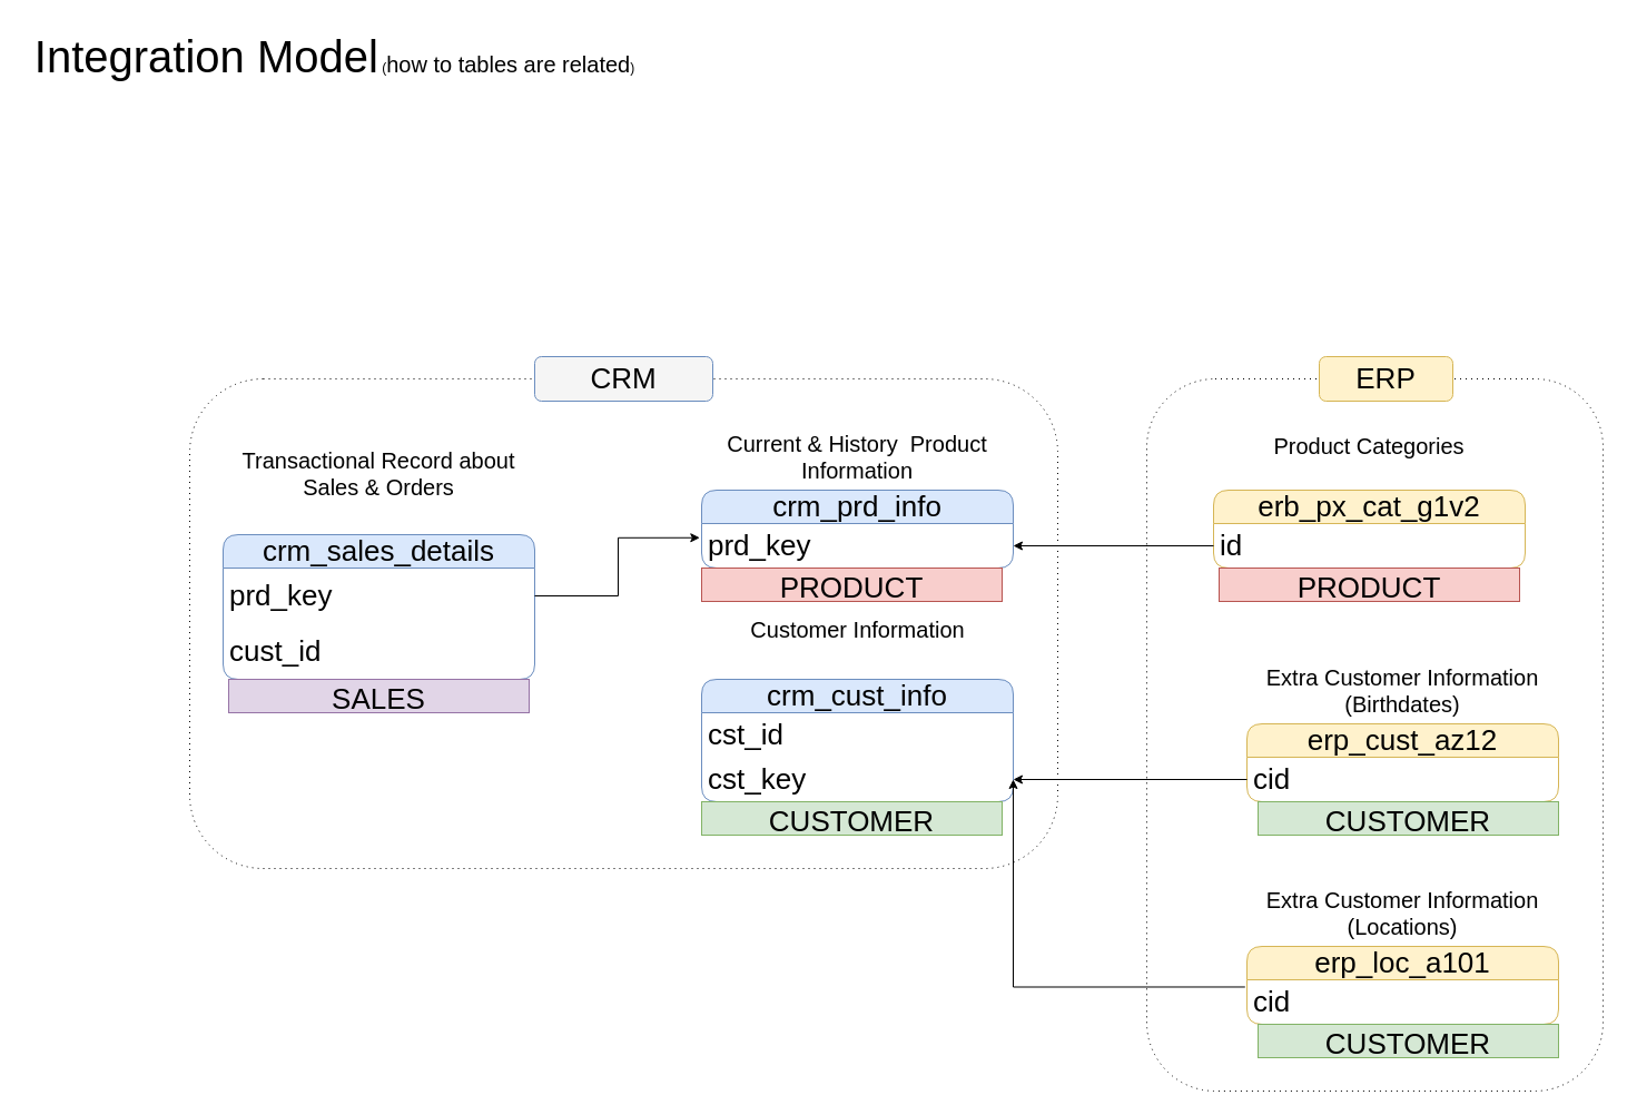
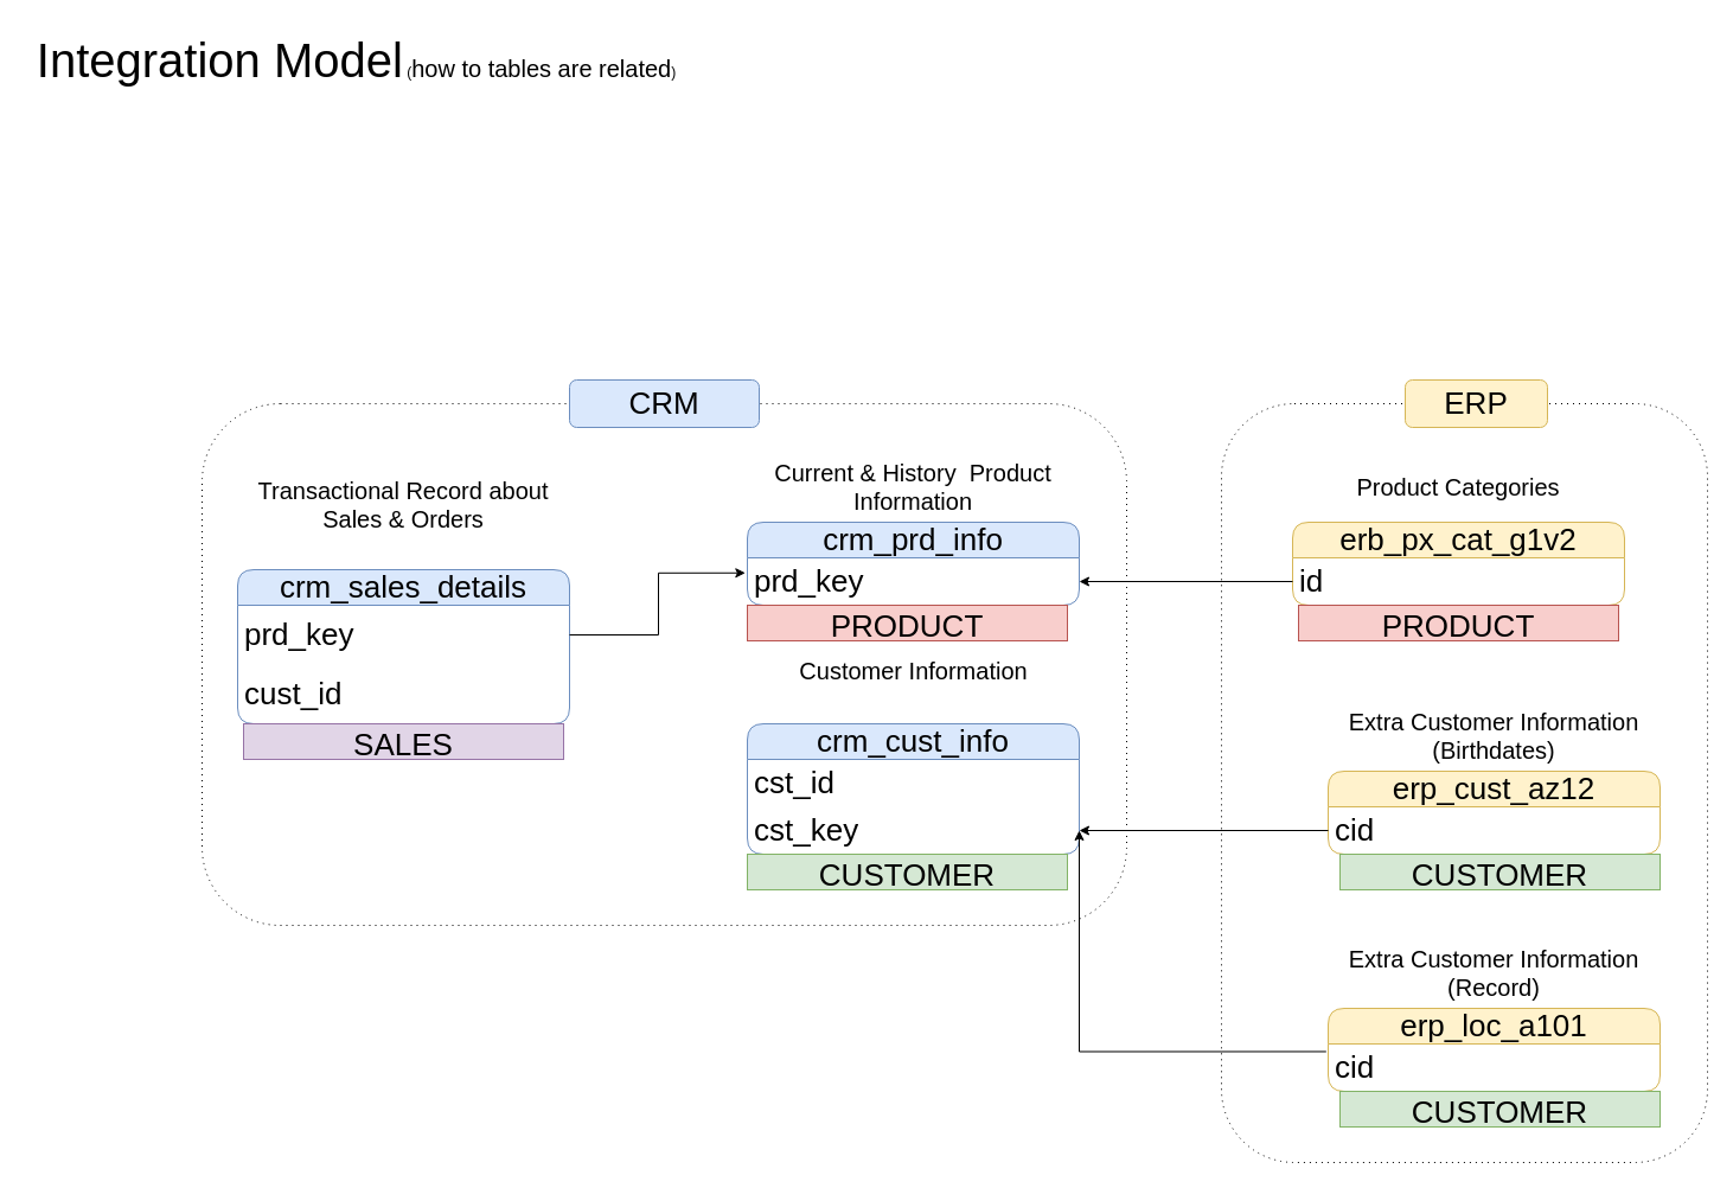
  <mxCell id="0" />
  <mxCell id="1" parent="0" />
  <mxCell id="2" value="crm_cust_info" style="swimlane;fontStyle=0;childLayout=stackLayout;horizontal=1;startSize=30;horizontalStack=0;resizeParent=1;resizeParentMax=0;resizeLast=0;collapsible=1;marginBottom=0;whiteSpace=wrap;html=1;rounded=1;fillColor=#dae8fc;strokeColor=#6c8ebf;fontSize=26;" parent="1" vertex="1"><mxGeometry x="630" y="610" width="280" height="110" as="geometry" /></mxCell>
  <mxCell id="3" value="cst_id" style="text;strokeColor=none;fillColor=none;align=left;verticalAlign=middle;spacingLeft=4;spacingRight=4;overflow=hidden;points=[[0,0.5],[1,0.5]];portConstraint=eastwest;rotatable=0;whiteSpace=wrap;html=1;rounded=1;fontSize=26;" parent="2" vertex="1"><mxGeometry y="30" width="280" height="40" as="geometry" /></mxCell>
  <mxCell id="4" value="cst_key" style="text;strokeColor=none;fillColor=none;align=left;verticalAlign=middle;spacingLeft=4;spacingRight=4;overflow=hidden;points=[[0,0.5],[1,0.5]];portConstraint=eastwest;rotatable=0;whiteSpace=wrap;html=1;rounded=1;fontSize=26;" parent="2" vertex="1"><mxGeometry y="70" width="280" height="40" as="geometry" /></mxCell>
  <mxCell id="5" value="&lt;font style=&quot;font-size: 20px;&quot;&gt;Customer Information&lt;/font&gt;" style="text;html=1;align=center;verticalAlign=middle;whiteSpace=wrap;rounded=0;" parent="1" vertex="1"><mxGeometry x="672.5" y="550" width="195" height="30" as="geometry" /></mxCell>
  <mxCell id="6" value="&lt;font style=&quot;font-size: 40px;&quot;&gt;Integration Model&lt;/font&gt; (&lt;font style=&quot;font-size: 20px;&quot;&gt;how to tables are related&lt;/font&gt;)" style="text;html=1;align=center;verticalAlign=middle;resizable=0;points=[];autosize=1;strokeColor=none;fillColor=none;" parent="1" vertex="1"><mxGeometry x="20" y="20" width="560" height="60" as="geometry" /></mxCell>
  <mxCell id="7" value="crm_prd_info" style="swimlane;fontStyle=0;childLayout=stackLayout;horizontal=1;startSize=30;horizontalStack=0;resizeParent=1;resizeParentMax=0;resizeLast=0;collapsible=1;marginBottom=0;whiteSpace=wrap;html=1;rounded=1;fillColor=#dae8fc;strokeColor=#6c8ebf;fontSize=26;" parent="1" vertex="1"><mxGeometry x="630" y="440" width="280" height="70" as="geometry" /></mxCell>
  <mxCell id="8" value="prd_key" style="text;strokeColor=none;fillColor=none;align=left;verticalAlign=middle;spacingLeft=4;spacingRight=4;overflow=hidden;points=[[0,0.5],[1,0.5]];portConstraint=eastwest;rotatable=0;whiteSpace=wrap;html=1;rounded=1;fontSize=26;" parent="7" vertex="1"><mxGeometry y="30" width="280" height="40" as="geometry" /></mxCell>
  <mxCell id="9" value="&lt;font style=&quot;font-size: 20px;&quot;&gt;Current &amp;amp; History&amp;nbsp; Product Information&lt;/font&gt;" style="text;html=1;align=center;verticalAlign=middle;whiteSpace=wrap;rounded=0;" parent="1" vertex="1"><mxGeometry x="640" y="390" width="260" height="40" as="geometry" /></mxCell>
  <mxCell id="10" value="crm_sales_details" style="swimlane;fontStyle=0;childLayout=stackLayout;horizontal=1;startSize=30;horizontalStack=0;resizeParent=1;resizeParentMax=0;resizeLast=0;collapsible=1;marginBottom=0;whiteSpace=wrap;html=1;rounded=1;fillColor=#dae8fc;strokeColor=#6c8ebf;fontSize=26;" parent="1" vertex="1"><mxGeometry x="200" y="480" width="280" height="130" as="geometry" /></mxCell>
  <mxCell id="11" value="&lt;div&gt;&lt;span style=&quot;background-color: transparent; color: light-dark(rgb(0, 0, 0), rgb(255, 255, 255));&quot;&gt;prd_key&lt;/span&gt;&lt;/div&gt;" style="text;strokeColor=none;fillColor=none;align=left;verticalAlign=middle;spacingLeft=4;spacingRight=4;overflow=hidden;points=[[0,0.5],[1,0.5]];portConstraint=eastwest;rotatable=0;whiteSpace=wrap;html=1;rounded=1;fontSize=26;" parent="10" vertex="1"><mxGeometry y="30" width="280" height="50" as="geometry" /></mxCell>
  <mxCell id="12" value="cust_id" style="text;strokeColor=none;fillColor=none;align=left;verticalAlign=middle;spacingLeft=4;spacingRight=4;overflow=hidden;points=[[0,0.5],[1,0.5]];portConstraint=eastwest;rotatable=0;whiteSpace=wrap;html=1;rounded=1;fontSize=26;" parent="10" vertex="1"><mxGeometry y="80" width="280" height="50" as="geometry" /></mxCell>
  <mxCell id="13" value="&lt;font style=&quot;font-size: 20px;&quot;&gt;Transactional Record about Sales &amp;amp; Orders&lt;/font&gt;" style="text;html=1;align=center;verticalAlign=middle;whiteSpace=wrap;rounded=0;" parent="1" vertex="1"><mxGeometry x="210" y="405" width="260" height="40" as="geometry" /></mxCell>
  <mxCell id="14" style="edgeStyle=orthogonalEdgeStyle;rounded=0;orthogonalLoop=1;jettySize=auto;html=1;entryX=-0.006;entryY=0.319;entryDx=0;entryDy=0;entryPerimeter=0;" parent="1" source="11" target="8" edge="1"><mxGeometry relative="1" as="geometry" /></mxCell>
  <mxCell id="15" value="erp_cust_az12" style="swimlane;fontStyle=0;childLayout=stackLayout;horizontal=1;startSize=30;horizontalStack=0;resizeParent=1;resizeParentMax=0;resizeLast=0;collapsible=1;marginBottom=0;whiteSpace=wrap;html=1;rounded=1;fillColor=#fff2cc;strokeColor=#d6b656;fontSize=26;" parent="1" vertex="1"><mxGeometry x="1120" y="650" width="280" height="70" as="geometry" /></mxCell>
  <mxCell id="16" value="cid" style="text;strokeColor=none;fillColor=none;align=left;verticalAlign=middle;spacingLeft=4;spacingRight=4;overflow=hidden;points=[[0,0.5],[1,0.5]];portConstraint=eastwest;rotatable=0;whiteSpace=wrap;html=1;rounded=1;fontSize=26;" parent="15" vertex="1"><mxGeometry y="30" width="280" height="40" as="geometry" /></mxCell>
  <mxCell id="17" value="&lt;font style=&quot;font-size: 20px;&quot;&gt;Extra Customer Information (Birthdates)&lt;/font&gt;" style="text;html=1;align=center;verticalAlign=middle;whiteSpace=wrap;rounded=0;" parent="1" vertex="1"><mxGeometry x="1130" y="600" width="260" height="40" as="geometry" /></mxCell>
  <mxCell id="18" style="edgeStyle=orthogonalEdgeStyle;rounded=0;orthogonalLoop=1;jettySize=auto;html=1;entryX=1;entryY=0.5;entryDx=0;entryDy=0;" parent="1" source="16" target="4" edge="1"><mxGeometry relative="1" as="geometry" /></mxCell>
  <mxCell id="19" value="erp_loc_a101" style="swimlane;fontStyle=0;childLayout=stackLayout;horizontal=1;startSize=30;horizontalStack=0;resizeParent=1;resizeParentMax=0;resizeLast=0;collapsible=1;marginBottom=0;whiteSpace=wrap;html=1;rounded=1;fillColor=#fff2cc;strokeColor=#d6b656;fontSize=26;" parent="1" vertex="1"><mxGeometry x="1120" y="850" width="280" height="70" as="geometry" /></mxCell>
  <mxCell id="20" value="cid" style="text;strokeColor=none;fillColor=none;align=left;verticalAlign=middle;spacingLeft=4;spacingRight=4;overflow=hidden;points=[[0,0.5],[1,0.5]];portConstraint=eastwest;rotatable=0;whiteSpace=wrap;html=1;rounded=1;fontSize=26;" parent="19" vertex="1"><mxGeometry y="30" width="280" height="40" as="geometry" /></mxCell>
- <mxCell id="21" value="&lt;font style=&quot;font-size: 20px;&quot;&gt;Extra Customer Information (Locations)&lt;/font&gt;" style="text;html=1;align=center;verticalAlign=middle;whiteSpace=wrap;rounded=0;" parent="1" vertex="1"><mxGeometry x="1130" y="800" width="260" height="40" as="geometry" /></mxCell>
+ <mxCell id="21" value="&lt;font style=&quot;font-size: 20px;&quot;&gt;Extra Customer Information (Record)&lt;/font&gt;" style="text;html=1;align=center;verticalAlign=middle;whiteSpace=wrap;rounded=0;" parent="1" vertex="1"><mxGeometry x="1130" y="800" width="260" height="40" as="geometry" /></mxCell>
  <mxCell id="22" style="edgeStyle=orthogonalEdgeStyle;rounded=0;orthogonalLoop=1;jettySize=auto;html=1;entryX=1;entryY=0.5;entryDx=0;entryDy=0;exitX=-0.006;exitY=0.162;exitDx=0;exitDy=0;exitPerimeter=0;" parent="1" source="20" target="4" edge="1"><mxGeometry relative="1" as="geometry"><Array as="points"><mxPoint x="910" y="887" /></Array></mxGeometry></mxCell>
  <mxCell id="23" value="erb_px_cat_g1v2" style="swimlane;fontStyle=0;childLayout=stackLayout;horizontal=1;startSize=30;horizontalStack=0;resizeParent=1;resizeParentMax=0;resizeLast=0;collapsible=1;marginBottom=0;whiteSpace=wrap;html=1;rounded=1;fillColor=#fff2cc;strokeColor=#d6b656;fontSize=26;" parent="1" vertex="1"><mxGeometry x="1090" y="440" width="280" height="70" as="geometry" /></mxCell>
  <mxCell id="24" value="id" style="text;strokeColor=none;fillColor=none;align=left;verticalAlign=middle;spacingLeft=4;spacingRight=4;overflow=hidden;points=[[0,0.5],[1,0.5]];portConstraint=eastwest;rotatable=0;whiteSpace=wrap;html=1;rounded=1;fontSize=26;" parent="23" vertex="1"><mxGeometry y="30" width="280" height="40" as="geometry" /></mxCell>
- <mxCell id="25" value="&lt;font style=&quot;font-size: 20px;&quot;&gt;Product Categories&lt;/font&gt;" style="text;html=1;align=center;verticalAlign=middle;whiteSpace=wrap;rounded=0;" parent="1" vertex="1"><mxGeometry x="1100" y="380" width="260" height="40" as="geometry" /></mxCell>
+ <mxCell id="25" value="&lt;font style=&quot;font-size: 20px;&quot;&gt;Product Categories&lt;/font&gt;" style="text;html=1;align=center;verticalAlign=middle;whiteSpace=wrap;rounded=0;" parent="1" vertex="1"><mxGeometry x="1100" y="390" width="260" height="40" as="geometry" /></mxCell>
  <mxCell id="26" style="edgeStyle=orthogonalEdgeStyle;rounded=0;orthogonalLoop=1;jettySize=auto;html=1;" parent="1" source="24" target="8" edge="1"><mxGeometry relative="1" as="geometry" /></mxCell>
  <mxCell id="27" value="" style="rounded=1;whiteSpace=wrap;html=1;dashed=1;dashPattern=1 4;fillColor=none;" parent="1" vertex="1"><mxGeometry x="170" y="340" width="780" height="440" as="geometry" /></mxCell>
- <mxCell id="28" value="&lt;font style=&quot;font-size: 26px;&quot;&gt;CRM&lt;/font&gt;" style="rounded=1;whiteSpace=wrap;html=1;fillColor=#f5f5f5;strokeColor=#6c8ebf;" parent="1" vertex="1"><mxGeometry x="480" y="320" width="160" height="40" as="geometry" /></mxCell>
+ <mxCell id="28" value="&lt;font style=&quot;font-size: 26px;&quot;&gt;CRM&lt;/font&gt;" style="rounded=1;whiteSpace=wrap;html=1;fillColor=#dae8fc;strokeColor=#6c8ebf;" parent="1" vertex="1"><mxGeometry x="480" y="320" width="160" height="40" as="geometry" /></mxCell>
  <mxCell id="29" value="" style="rounded=1;whiteSpace=wrap;html=1;fillColor=none;dashed=1;dashPattern=1 4;" parent="1" vertex="1"><mxGeometry x="1030" y="340" width="410" height="640" as="geometry" /></mxCell>
  <mxCell id="30" value="&lt;font style=&quot;font-size: 26px;&quot;&gt;ERP&lt;/font&gt;" style="rounded=1;whiteSpace=wrap;html=1;fillColor=#fff2cc;strokeColor=#d6b656;" parent="1" vertex="1"><mxGeometry x="1185" y="320" width="120" height="40" as="geometry" /></mxCell>
  <mxCell id="31" value="&lt;font style=&quot;font-size: 26px;&quot;&gt;PRODUCT&lt;/font&gt;" style="text;html=1;strokeColor=#b85450;fillColor=#f8cecc;align=center;verticalAlign=middle;whiteSpace=wrap;overflow=hidden;" vertex="1" parent="1"><mxGeometry x="630" y="510" width="270" height="30" as="geometry" /></mxCell>
  <mxCell id="32" value="&lt;font style=&quot;font-size: 26px;&quot;&gt;PRODUCT&lt;/font&gt;" style="text;html=1;strokeColor=#b85450;fillColor=#f8cecc;align=center;verticalAlign=middle;whiteSpace=wrap;overflow=hidden;" vertex="1" parent="1"><mxGeometry x="1095" y="510" width="270" height="30" as="geometry" /></mxCell>
  <mxCell id="33" value="&lt;font style=&quot;font-size: 26px;&quot;&gt;CUSTOMER&lt;/font&gt;" style="text;html=1;strokeColor=#82b366;fillColor=#d5e8d4;align=center;verticalAlign=middle;whiteSpace=wrap;overflow=hidden;" vertex="1" parent="1"><mxGeometry x="630" y="720" width="270" height="30" as="geometry" /></mxCell>
  <mxCell id="34" value="&lt;font style=&quot;font-size: 26px;&quot;&gt;CUSTOMER&lt;/font&gt;" style="text;html=1;strokeColor=#82b366;fillColor=#d5e8d4;align=center;verticalAlign=middle;whiteSpace=wrap;overflow=hidden;" vertex="1" parent="1"><mxGeometry x="1130" y="720" width="270" height="30" as="geometry" /></mxCell>
  <mxCell id="35" value="&lt;font style=&quot;font-size: 26px;&quot;&gt;CUSTOMER&lt;/font&gt;" style="text;html=1;strokeColor=#82b366;fillColor=#d5e8d4;align=center;verticalAlign=middle;whiteSpace=wrap;overflow=hidden;" vertex="1" parent="1"><mxGeometry x="1130" y="920" width="270" height="30" as="geometry" /></mxCell>
  <mxCell id="36" value="&lt;font style=&quot;font-size: 26px;&quot;&gt;SALES&lt;/font&gt;" style="text;html=1;strokeColor=#9673a6;fillColor=#e1d5e7;align=center;verticalAlign=middle;whiteSpace=wrap;overflow=hidden;" vertex="1" parent="1"><mxGeometry x="205" y="610" width="270" height="30" as="geometry" /></mxCell>
